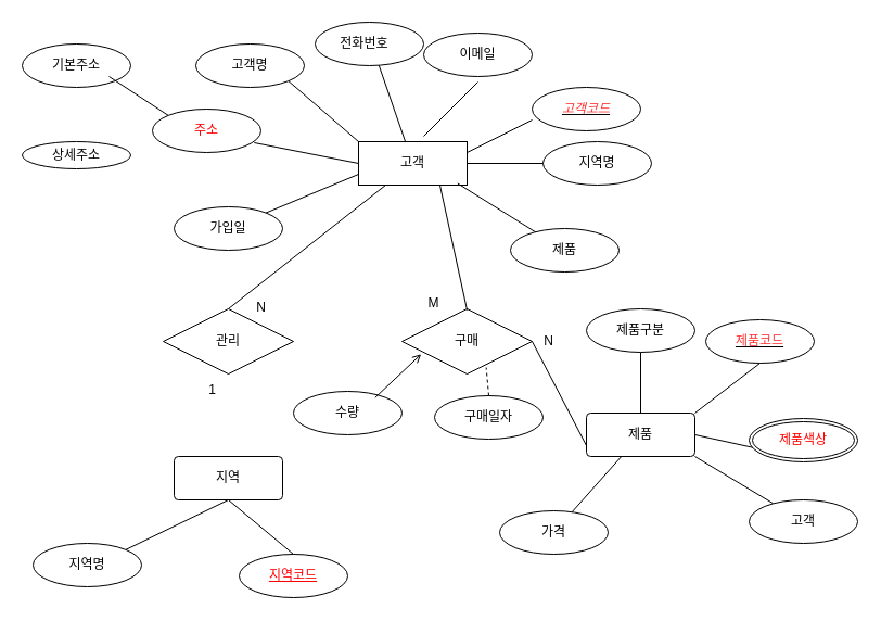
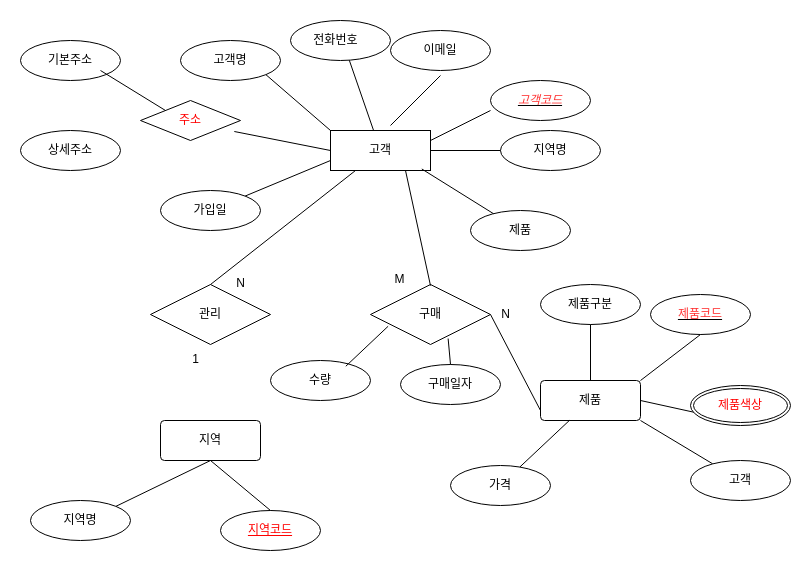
  <mxCell id="0" />
  <mxCell id="1" parent="0" />
  <mxCell id="2" value="고객" style="whiteSpace=wrap;html=1;align=center;" vertex="1" parent="1"><mxGeometry x="330" y="130" width="100" height="40" as="geometry" /></mxCell>
  <mxCell id="3" value="고객명" style="ellipse;whiteSpace=wrap;html=1;align=center;" vertex="1" parent="1"><mxGeometry x="180" y="40" width="100" height="40" as="geometry" /></mxCell>
  <mxCell id="4" value="전화번호&lt;span style=&quot;white-space: pre;&quot;&gt;&#09;&lt;/span&gt;" style="ellipse;whiteSpace=wrap;html=1;align=center;" vertex="1" parent="1"><mxGeometry x="290" y="20" width="100" height="40" as="geometry" /></mxCell>
  <mxCell id="5" value="이메일" style="ellipse;whiteSpace=wrap;html=1;align=center;" vertex="1" parent="1"><mxGeometry x="390" y="30" width="100" height="40" as="geometry" /></mxCell>
  <mxCell id="6" value="&lt;i&gt;&lt;u&gt;&lt;font color=&quot;#ff3333&quot;&gt;고객코드&lt;/font&gt;&lt;/u&gt;&lt;/i&gt;" style="ellipse;whiteSpace=wrap;html=1;align=center;" vertex="1" parent="1"><mxGeometry x="490" y="80" width="100" height="40" as="geometry" /></mxCell>
- <mxCell id="7" value="&lt;font color=&quot;#ff0000&quot;&gt;주소&lt;/font&gt;" style="ellipse;whiteSpace=wrap;html=1;align=center;" vertex="1" parent="1"><mxGeometry x="140" y="100" width="100" height="40" as="geometry" /></mxCell>
+ <mxCell id="7" value="&lt;font color=&quot;#ff0000&quot;&gt;주소&lt;/font&gt;" style="rhombus;whiteSpace=wrap;html=1;align=center;" vertex="1" parent="1"><mxGeometry x="140" y="100" width="100" height="40" as="geometry" /></mxCell>
  <mxCell id="8" value="가입일" style="ellipse;whiteSpace=wrap;html=1;align=center;" vertex="1" parent="1"><mxGeometry x="160" y="190" width="100" height="40" as="geometry" /></mxCell>
  <mxCell id="9" value="지역명" style="ellipse;whiteSpace=wrap;html=1;align=center;" vertex="1" parent="1"><mxGeometry x="500" y="130" width="100" height="40" as="geometry" /></mxCell>
  <mxCell id="10" value="제품" style="ellipse;whiteSpace=wrap;html=1;align=center;" vertex="1" parent="1"><mxGeometry x="470" y="210" width="100" height="40" as="geometry" /></mxCell>
  <mxCell id="11" value="" style="endArrow=none;html=1;rounded=0;exitX=1;exitY=1;exitDx=0;exitDy=0;entryX=0;entryY=0;entryDx=0;entryDy=0;" edge="1" parent="1" source="3" target="2"><mxGeometry width="50" height="50" relative="1" as="geometry"><mxPoint x="360" y="180" as="sourcePoint" /><mxPoint x="410" y="130" as="targetPoint" /><Array as="points" /></mxGeometry></mxCell>
  <mxCell id="12" value="" style="endArrow=none;html=1;rounded=0;entryX=0.588;entryY=0.994;entryDx=0;entryDy=0;entryPerimeter=0;" edge="1" parent="1" source="2" target="4"><mxGeometry width="50" height="50" relative="1" as="geometry"><mxPoint x="370" y="120" as="sourcePoint" /><mxPoint x="388" y="90" as="targetPoint" /></mxGeometry></mxCell>
  <mxCell id="13" value="" style="endArrow=none;html=1;rounded=0;" edge="1" parent="1"><mxGeometry width="50" height="50" relative="1" as="geometry"><mxPoint x="390" y="125" as="sourcePoint" /><mxPoint x="440" y="75" as="targetPoint" /></mxGeometry></mxCell>
  <mxCell id="14" value="" style="endArrow=none;html=1;rounded=0;exitX=1;exitY=0.25;exitDx=0;exitDy=0;" edge="1" parent="1" source="2"><mxGeometry width="50" height="50" relative="1" as="geometry"><mxPoint x="440" y="160" as="sourcePoint" /><mxPoint x="490" y="110" as="targetPoint" /></mxGeometry></mxCell>
  <mxCell id="15" value="" style="endArrow=none;html=1;rounded=0;entryX=1;entryY=0.5;entryDx=0;entryDy=0;" edge="1" parent="1" source="9" target="2"><mxGeometry width="50" height="50" relative="1" as="geometry"><mxPoint x="370" y="230" as="sourcePoint" /><mxPoint x="450" y="170" as="targetPoint" /><Array as="points" /></mxGeometry></mxCell>
  <mxCell id="16" value="" style="endArrow=none;html=1;rounded=0;entryX=0;entryY=0.75;entryDx=0;entryDy=0;" edge="1" parent="1" source="8" target="2"><mxGeometry width="50" height="50" relative="1" as="geometry"><mxPoint x="263" y="200" as="sourcePoint" /><mxPoint x="313" y="150" as="targetPoint" /></mxGeometry></mxCell>
  <mxCell id="17" value="" style="endArrow=none;html=1;rounded=0;entryX=0;entryY=0.5;entryDx=0;entryDy=0;exitX=0.938;exitY=0.775;exitDx=0;exitDy=0;exitPerimeter=0;" edge="1" parent="1" source="7" target="2"><mxGeometry width="50" height="50" relative="1" as="geometry"><mxPoint x="420" y="240" as="sourcePoint" /><mxPoint x="470" y="190" as="targetPoint" /><Array as="points" /></mxGeometry></mxCell>
  <mxCell id="18" value="" style="endArrow=none;html=1;rounded=0;entryX=0.913;entryY=0.962;entryDx=0;entryDy=0;entryPerimeter=0;" edge="1" parent="1" source="10" target="2"><mxGeometry width="50" height="50" relative="1" as="geometry"><mxPoint x="440" y="260" as="sourcePoint" /><mxPoint x="490" y="210" as="targetPoint" /></mxGeometry></mxCell>
  <mxCell id="19" value="기본주소" style="ellipse;whiteSpace=wrap;html=1;align=center;" vertex="1" parent="1"><mxGeometry x="20" y="40" width="100" height="40" as="geometry" /></mxCell>
- <mxCell id="20" value="상세주소" style="ellipse;whiteSpace=wrap;html=1;align=center;" vertex="1" parent="1"><mxGeometry x="20" y="130" width="100" height="25" as="geometry" /></mxCell>
+ <mxCell id="20" value="상세주소" style="ellipse;whiteSpace=wrap;html=1;align=center;" vertex="1" parent="1"><mxGeometry x="20" y="130" width="100" height="40" as="geometry" /></mxCell>
  <mxCell id="21" value="" style="endArrow=none;html=1;rounded=0;entryX=0;entryY=0;entryDx=0;entryDy=0;" edge="1" parent="1" target="7"><mxGeometry width="50" height="50" relative="1" as="geometry"><mxPoint x="100" y="70" as="sourcePoint" /><mxPoint x="330" y="130" as="targetPoint" /><Array as="points" /></mxGeometry></mxCell>
  <mxCell id="22" value="&lt;u&gt;&lt;font color=&quot;#ff3333&quot;&gt;제품코드&lt;/font&gt;&lt;/u&gt;" style="ellipse;whiteSpace=wrap;html=1;align=center;" vertex="1" parent="1"><mxGeometry x="650" y="294" width="100" height="40" as="geometry" /></mxCell>
  <mxCell id="23" value="제품" style="rounded=1;arcSize=10;whiteSpace=wrap;html=1;align=center;" vertex="1" parent="1"><mxGeometry x="540" y="380" width="100" height="40" as="geometry" /></mxCell>
- <mxCell id="24" value="가격" style="ellipse;whiteSpace=wrap;html=1;align=center;" vertex="1" parent="1"><mxGeometry x="460" y="470" width="100" height="40" as="geometry" /></mxCell>
+ <mxCell id="24" value="가격" style="ellipse;whiteSpace=wrap;html=1;align=center;" vertex="1" parent="1"><mxGeometry x="450" y="465" width="100" height="40" as="geometry" /></mxCell>
  <mxCell id="25" value="제품구분" style="ellipse;whiteSpace=wrap;html=1;align=center;" vertex="1" parent="1"><mxGeometry x="540" y="284" width="100" height="40" as="geometry" /></mxCell>
  <mxCell id="26" style="edgeStyle=orthogonalEdgeStyle;rounded=0;orthogonalLoop=1;jettySize=auto;html=1;exitX=0.5;exitY=1;exitDx=0;exitDy=0;" edge="1" parent="1" source="25" target="25"><mxGeometry relative="1" as="geometry" /></mxCell>
  <mxCell id="27" value="지역" style="rounded=1;arcSize=10;whiteSpace=wrap;html=1;align=center;" vertex="1" parent="1"><mxGeometry x="160" y="420" width="100" height="40" as="geometry" /></mxCell>
  <mxCell id="28" value="지역명" style="ellipse;whiteSpace=wrap;html=1;align=center;" vertex="1" parent="1"><mxGeometry x="30" y="500" width="100" height="40" as="geometry" /></mxCell>
  <mxCell id="29" value="&lt;font color=&quot;#ff0000&quot;&gt;&lt;u&gt;지역코드&lt;/u&gt;&lt;/font&gt;" style="ellipse;whiteSpace=wrap;html=1;align=center;" vertex="1" parent="1"><mxGeometry x="220" y="510" width="100" height="40" as="geometry" /></mxCell>
  <mxCell id="30" value="" style="endArrow=none;html=1;rounded=0;exitX=1;exitY=0;exitDx=0;exitDy=0;entryX=0.5;entryY=1;entryDx=0;entryDy=0;" edge="1" parent="1" source="28" target="27"><mxGeometry width="50" height="50" relative="1" as="geometry"><mxPoint x="430" y="490" as="sourcePoint" /><mxPoint x="480" y="440" as="targetPoint" /></mxGeometry></mxCell>
  <mxCell id="31" value="" style="endArrow=none;html=1;rounded=0;" edge="1" parent="1"><mxGeometry width="50" height="50" relative="1" as="geometry"><mxPoint x="210" y="460" as="sourcePoint" /><mxPoint x="270" y="510" as="targetPoint" /></mxGeometry></mxCell>
  <mxCell id="32" value="" style="endArrow=none;html=1;rounded=0;" edge="1" parent="1" source="24" target="23"><mxGeometry width="50" height="50" relative="1" as="geometry"><mxPoint x="430" y="490" as="sourcePoint" /><mxPoint x="480" y="440" as="targetPoint" /></mxGeometry></mxCell>
  <mxCell id="33" value="" style="endArrow=none;html=1;rounded=0;entryX=0;entryY=1;entryDx=0;entryDy=0;" edge="1" parent="1"><mxGeometry width="50" height="50" relative="1" as="geometry"><mxPoint x="640" y="400" as="sourcePoint" /><mxPoint x="704.92" y="414.251" as="targetPoint" /></mxGeometry></mxCell>
  <mxCell id="34" value="" style="endArrow=none;html=1;rounded=0;exitX=0.5;exitY=0;exitDx=0;exitDy=0;" edge="1" parent="1" source="23" target="25"><mxGeometry width="50" height="50" relative="1" as="geometry"><mxPoint x="430" y="490" as="sourcePoint" /><mxPoint x="480" y="440" as="targetPoint" /></mxGeometry></mxCell>
  <mxCell id="35" value="" style="endArrow=none;html=1;rounded=0;entryX=0.5;entryY=1;entryDx=0;entryDy=0;exitX=1;exitY=0;exitDx=0;exitDy=0;" edge="1" parent="1" source="23" target="22"><mxGeometry width="50" height="50" relative="1" as="geometry"><mxPoint x="430" y="490" as="sourcePoint" /><mxPoint x="480" y="440" as="targetPoint" /></mxGeometry></mxCell>
  <mxCell id="36" value="" style="endArrow=none;html=1;rounded=0;exitX=1;exitY=1;exitDx=0;exitDy=0;" edge="1" parent="1" source="23" target="37"><mxGeometry width="50" height="50" relative="1" as="geometry"><mxPoint x="430" y="490" as="sourcePoint" /><mxPoint x="480" y="440" as="targetPoint" /></mxGeometry></mxCell>
  <mxCell id="37" value="고객" style="ellipse;whiteSpace=wrap;html=1;align=center;" vertex="1" parent="1"><mxGeometry x="690" y="460" width="100" height="40" as="geometry" /></mxCell>
  <mxCell id="38" value="관리" style="shape=rhombus;perimeter=rhombusPerimeter;whiteSpace=wrap;html=1;align=center;" vertex="1" parent="1"><mxGeometry x="150" y="284" width="120" height="60" as="geometry" /></mxCell>
  <mxCell id="39" value="구매" style="shape=rhombus;perimeter=rhombusPerimeter;whiteSpace=wrap;html=1;align=center;" vertex="1" parent="1"><mxGeometry x="370" y="284" width="120" height="60" as="geometry" /></mxCell>
  <mxCell id="40" value="" style="endArrow=none;html=1;rounded=0;entryX=0.75;entryY=1;entryDx=0;entryDy=0;exitX=0.5;exitY=0.019;exitDx=0;exitDy=0;exitPerimeter=0;" edge="1" parent="1" source="39" target="2"><mxGeometry width="50" height="50" relative="1" as="geometry"><mxPoint x="430" y="490" as="sourcePoint" /><mxPoint x="480" y="440" as="targetPoint" /></mxGeometry></mxCell>
  <mxCell id="41" value="" style="endArrow=none;html=1;rounded=0;entryX=0;entryY=0.75;entryDx=0;entryDy=0;exitX=1;exitY=0.5;exitDx=0;exitDy=0;" edge="1" parent="1" source="39" target="23"><mxGeometry width="50" height="50" relative="1" as="geometry"><mxPoint x="430" y="490" as="sourcePoint" /><mxPoint x="480" y="440" as="targetPoint" /></mxGeometry></mxCell>
  <mxCell id="42" value="" style="endArrow=none;html=1;rounded=0;entryX=0.25;entryY=1;entryDx=0;entryDy=0;exitX=0.5;exitY=0;exitDx=0;exitDy=0;" edge="1" parent="1" source="38" target="2"><mxGeometry width="50" height="50" relative="1" as="geometry"><mxPoint x="290" y="280" as="sourcePoint" /><mxPoint x="480" y="440" as="targetPoint" /></mxGeometry></mxCell>
  <mxCell id="43" value="구매일자" style="ellipse;whiteSpace=wrap;html=1;align=center;" vertex="1" parent="1"><mxGeometry x="400" y="364" width="100" height="40" as="geometry" /></mxCell>
  <mxCell id="44" value="수량" style="ellipse;whiteSpace=wrap;html=1;align=center;" vertex="1" parent="1"><mxGeometry x="270" y="360" width="100" height="40" as="geometry" /></mxCell>
- <mxCell id="45" value="" style="endArrow=none;html=1;rounded=0;entryX=0.647;entryY=0.901;entryDx=0;entryDy=0;entryPerimeter=0;exitX=0.5;exitY=0;exitDx=0;exitDy=0;dashed=1;" edge="1" parent="1" source="43" target="39"><mxGeometry width="50" height="50" relative="1" as="geometry"><mxPoint x="430" y="490" as="sourcePoint" /><mxPoint x="480" y="440" as="targetPoint" /></mxGeometry></mxCell>
- <mxCell id="46" value="" style="endArrow=open;html=1;rounded=0;entryX=0.147;entryY=0.696;entryDx=0;entryDy=0;entryPerimeter=0;exitX=0.753;exitY=0.144;exitDx=0;exitDy=0;exitPerimeter=0;" edge="1" parent="1" source="44" target="39"><mxGeometry width="50" height="50" relative="1" as="geometry"><mxPoint x="430" y="490" as="sourcePoint" /><mxPoint x="480" y="440" as="targetPoint" /></mxGeometry></mxCell>
+ <mxCell id="45" value="" style="endArrow=none;html=1;rounded=0;entryX=0.647;entryY=0.901;entryDx=0;entryDy=0;entryPerimeter=0;exitX=0.5;exitY=0;exitDx=0;exitDy=0;" edge="1" parent="1" source="43" target="39"><mxGeometry width="50" height="50" relative="1" as="geometry"><mxPoint x="430" y="490" as="sourcePoint" /><mxPoint x="480" y="440" as="targetPoint" /></mxGeometry></mxCell>
+ <mxCell id="46" value="" style="endArrow=none;html=1;rounded=0;entryX=0.147;entryY=0.696;entryDx=0;entryDy=0;entryPerimeter=0;exitX=0.753;exitY=0.144;exitDx=0;exitDy=0;exitPerimeter=0;" edge="1" parent="1" source="44" target="39"><mxGeometry width="50" height="50" relative="1" as="geometry"><mxPoint x="430" y="490" as="sourcePoint" /><mxPoint x="480" y="440" as="targetPoint" /></mxGeometry></mxCell>
  <mxCell id="47" value="N" style="text;html=1;align=center;verticalAlign=middle;resizable=0;points=[];autosize=1;strokeColor=none;fillColor=none;" vertex="1" parent="1"><mxGeometry x="490" y="299" width="30" height="30" as="geometry" /></mxCell>
  <mxCell id="48" value="M" style="text;html=1;align=center;verticalAlign=middle;resizable=0;points=[];autosize=1;strokeColor=none;fillColor=none;" vertex="1" parent="1"><mxGeometry x="384" y="264" width="30" height="30" as="geometry" /></mxCell>
  <mxCell id="49" value="N" style="text;html=1;align=center;verticalAlign=middle;resizable=0;points=[];autosize=1;strokeColor=none;fillColor=none;" vertex="1" parent="1"><mxGeometry x="225" y="268" width="30" height="30" as="geometry" /></mxCell>
  <mxCell id="50" value="1" style="text;html=1;align=center;verticalAlign=middle;resizable=0;points=[];autosize=1;strokeColor=none;fillColor=none;" vertex="1" parent="1"><mxGeometry x="180" y="344" width="30" height="30" as="geometry" /></mxCell>
  <mxCell id="51" value="&lt;font color=&quot;#ff0000&quot;&gt;제품색상&lt;/font&gt;" style="ellipse;shape=doubleEllipse;margin=3;whiteSpace=wrap;html=1;align=center;" vertex="1" parent="1"><mxGeometry x="690" y="385" width="100" height="40" as="geometry" /></mxCell>
